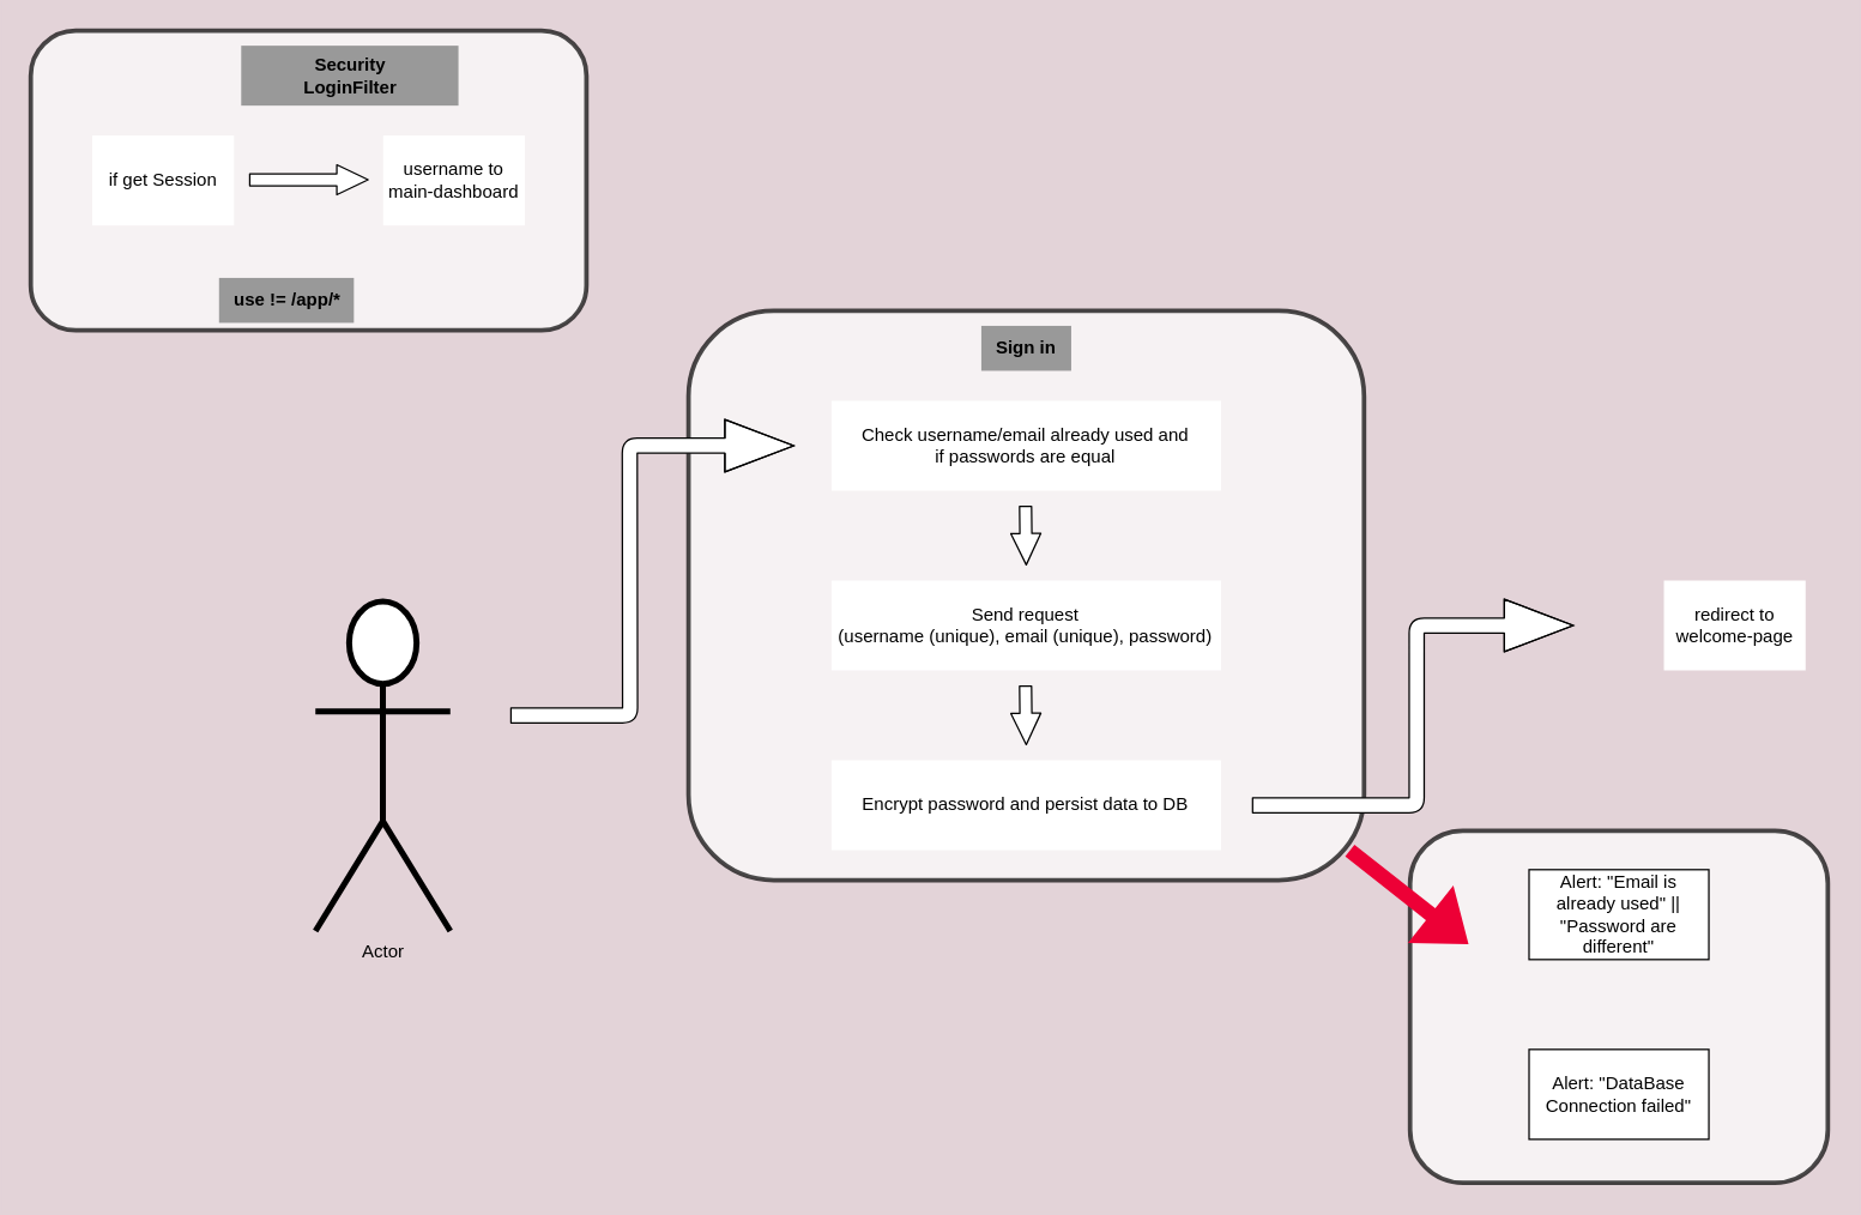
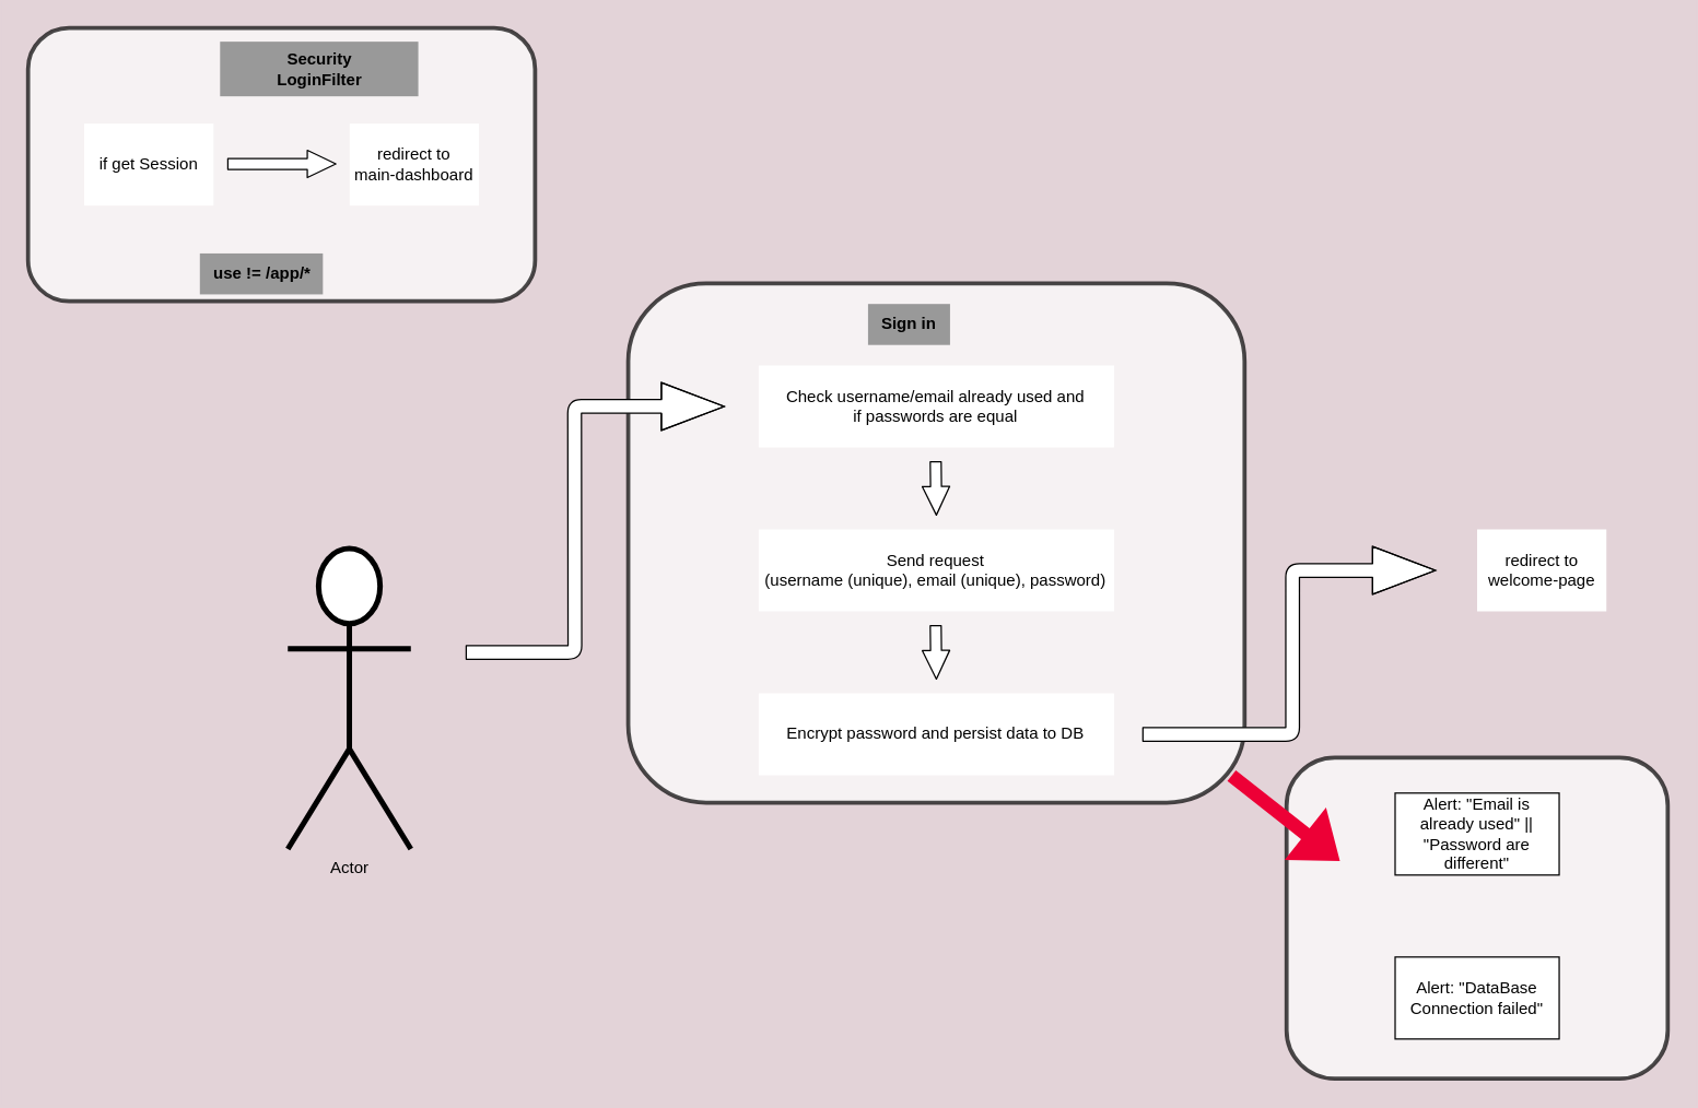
  <mxCell id="0" />
  <mxCell id="1" parent="0" />
  <mxCell id="2" value="" style="rounded=1;whiteSpace=wrap;html=1;shadow=0;strokeWidth=3;fontColor=#000000;opacity=70;" parent="1" vertex="1"><mxGeometry x="459" y="207" width="450.87" height="380" as="geometry" /></mxCell>
  <mxCell id="3" value="Actor" style="shape=umlActor;verticalLabelPosition=bottom;verticalAlign=top;html=1;outlineConnect=0;strokeColor=#000000;strokeWidth=4;fontColor=#000000;" parent="1" vertex="1"><mxGeometry x="210" y="401" width="90" height="220" as="geometry" /></mxCell>
  <mxCell id="4" value="Check username/email already used and &lt;br&gt;if passwords are equal" style="rounded=0;whiteSpace=wrap;html=1;strokeColor=none;strokeWidth=4;" parent="1" vertex="1"><mxGeometry x="554.43" y="267" width="260" height="60" as="geometry" /></mxCell>
  <mxCell id="5" value="" style="shape=flexArrow;endArrow=classic;html=1;fillColor=default;endWidth=11;endSize=6.63;width=8;" parent="1" edge="1"><mxGeometry width="50" height="50" relative="1" as="geometry"><mxPoint x="683.93" y="337" as="sourcePoint" /><mxPoint x="684.43" y="377" as="targetPoint" /></mxGeometry></mxCell>
  <mxCell id="6" value="" style="shape=flexArrow;endArrow=classic;html=1;fillColor=default;endWidth=11;endSize=6.63;width=8;" parent="1" edge="1"><mxGeometry width="50" height="50" relative="1" as="geometry"><mxPoint x="683.93" y="457" as="sourcePoint" /><mxPoint x="684.43" y="497" as="targetPoint" /></mxGeometry></mxCell>
  <mxCell id="7" value="Send request&lt;br&gt;(username (unique), email (unique), password)" style="rounded=0;whiteSpace=wrap;html=1;strokeColor=none;strokeWidth=4;" parent="1" vertex="1"><mxGeometry x="554.43" y="387" width="260" height="60" as="geometry" /></mxCell>
  <mxCell id="8" value="Encrypt password and persist data to DB" style="rounded=0;whiteSpace=wrap;html=1;strokeColor=none;strokeWidth=4;" parent="1" vertex="1"><mxGeometry x="554.43" y="507" width="260" height="60" as="geometry" /></mxCell>
- <mxCell id="9" value="&lt;b&gt;Sign in&lt;br&gt;&lt;/b&gt;" style="text;html=1;align=center;verticalAlign=middle;resizable=0;points=[];autosize=1;strokeColor=none;fillColor=#999999;fontColor=#000000;labelBackgroundColor=none;labelBorderColor=none;" parent="1" vertex="1"><mxGeometry x="654.43" y="217" width="60" height="30" as="geometry" /></mxCell>
+ <mxCell id="9" value="&lt;b&gt;Sign in&lt;br&gt;&lt;/b&gt;" style="text;html=1;align=center;verticalAlign=middle;resizable=0;points=[];autosize=1;strokeColor=none;fillColor=#999999;fontColor=#000000;labelBackgroundColor=none;labelBorderColor=none;" parent="1" vertex="1"><mxGeometry x="634.43" y="222" width="60" height="30" as="geometry" /></mxCell>
  <mxCell id="10" value="" style="rounded=1;whiteSpace=wrap;html=1;shadow=0;strokeWidth=3;fontColor=#000000;opacity=70;" parent="1" vertex="1"><mxGeometry x="20" y="20" width="370.87" height="200" as="geometry" /></mxCell>
  <mxCell id="11" value="&lt;b&gt;Security&lt;br&gt;LoginFilter&lt;br&gt;&lt;/b&gt;" style="text;html=1;align=center;verticalAlign=middle;resizable=0;points=[];autosize=1;strokeColor=none;fillColor=#999999;fontColor=#000000;labelBackgroundColor=none;labelBorderColor=none;" parent="1" vertex="1"><mxGeometry x="160.44" y="30" width="145" height="40" as="geometry" /></mxCell>
  <mxCell id="12" value="if get Session" style="rounded=0;whiteSpace=wrap;html=1;strokeColor=none;strokeWidth=4;" parent="1" vertex="1"><mxGeometry x="61.09" y="90" width="94.56" height="60" as="geometry" /></mxCell>
  <mxCell id="13" value="" style="shape=flexArrow;endArrow=classic;html=1;fillColor=default;endWidth=11;endSize=6.63;width=8;" parent="1" edge="1"><mxGeometry width="50" height="50" relative="1" as="geometry"><mxPoint x="165.65" y="119.5" as="sourcePoint" /><mxPoint x="245.65" y="119.5" as="targetPoint" /></mxGeometry></mxCell>
- <mxCell id="14" value="username to&lt;br&gt;main-dashboard" style="rounded=0;whiteSpace=wrap;html=1;strokeColor=none;strokeWidth=4;" parent="1" vertex="1"><mxGeometry x="255.21" y="90" width="94.56" height="60" as="geometry" /></mxCell>
+ <mxCell id="14" value="redirect to&lt;br&gt;main-dashboard" style="rounded=0;whiteSpace=wrap;html=1;strokeColor=none;strokeWidth=4;" parent="1" vertex="1"><mxGeometry x="255.21" y="90" width="94.56" height="60" as="geometry" /></mxCell>
  <mxCell id="15" value="" style="shape=flexArrow;endArrow=classic;html=1;fillColor=default;endWidth=24;endSize=15;" parent="1" edge="1"><mxGeometry width="50" height="50" relative="1" as="geometry"><mxPoint x="340" y="477" as="sourcePoint" /><mxPoint x="529.77" y="297" as="targetPoint" /><Array as="points"><mxPoint x="420" y="477" /><mxPoint x="419.77" y="297" /></Array></mxGeometry></mxCell>
  <mxCell id="16" value="" style="shape=flexArrow;endArrow=classic;html=1;fillColor=default;endWidth=24;endSize=15;" parent="1" edge="1"><mxGeometry width="50" height="50" relative="1" as="geometry"><mxPoint x="835" y="537" as="sourcePoint" /><mxPoint x="1050" y="417" as="targetPoint" /><Array as="points"><mxPoint x="945" y="537" /><mxPoint x="945" y="417" /></Array></mxGeometry></mxCell>
- <mxCell id="17" value="redirect to&lt;br&gt;welcome-page" style="rounded=0;whiteSpace=wrap;html=1;strokeColor=none;strokeWidth=4;" parent="1" vertex="1"><mxGeometry x="1110" y="387" width="94.56" height="60" as="geometry" /></mxCell>
+ <mxCell id="17" value="redirect to&lt;br&gt;welcome-page" style="rounded=0;whiteSpace=wrap;html=1;strokeColor=none;strokeWidth=4;" parent="1" vertex="1"><mxGeometry x="1080" y="387" width="94.56" height="60" as="geometry" /></mxCell>
  <mxCell id="18" value="&lt;b&gt;use != /app/*&lt;br&gt;&lt;/b&gt;" style="text;html=1;align=center;verticalAlign=middle;resizable=0;points=[];autosize=1;strokeColor=none;fillColor=#999999;fontColor=#000000;labelBackgroundColor=none;labelBorderColor=none;" parent="1" vertex="1"><mxGeometry x="145.65" y="185" width="90" height="30" as="geometry" /></mxCell>
  <mxCell id="19" value="" style="rounded=1;whiteSpace=wrap;html=1;shadow=0;strokeWidth=3;fontColor=#000000;opacity=70;" parent="1" vertex="1"><mxGeometry x="940.59" y="554" width="278.83" height="235" as="geometry" /></mxCell>
  <mxCell id="20" value="" style="shape=flexArrow;endArrow=classic;html=1;fillColor=#ED0036;strokeColor=none;endWidth=38;endSize=10.4;" parent="1" edge="1"><mxGeometry width="50" height="50" relative="1" as="geometry"><mxPoint x="900" y="567" as="sourcePoint" /><mxPoint x="980" y="630" as="targetPoint" /></mxGeometry></mxCell>
  <mxCell id="21" value="Alert: &quot;Email is already used&quot; || &quot;Password are different&quot;" style="rounded=0;whiteSpace=wrap;html=1;" parent="1" vertex="1"><mxGeometry x="1020" y="580" width="120" height="60" as="geometry" /></mxCell>
  <mxCell id="22" value="Alert: &quot;DataBase Connection failed&quot;" style="rounded=0;whiteSpace=wrap;html=1;" parent="1" vertex="1"><mxGeometry x="1020.01" y="700" width="120" height="60" as="geometry" /></mxCell>
